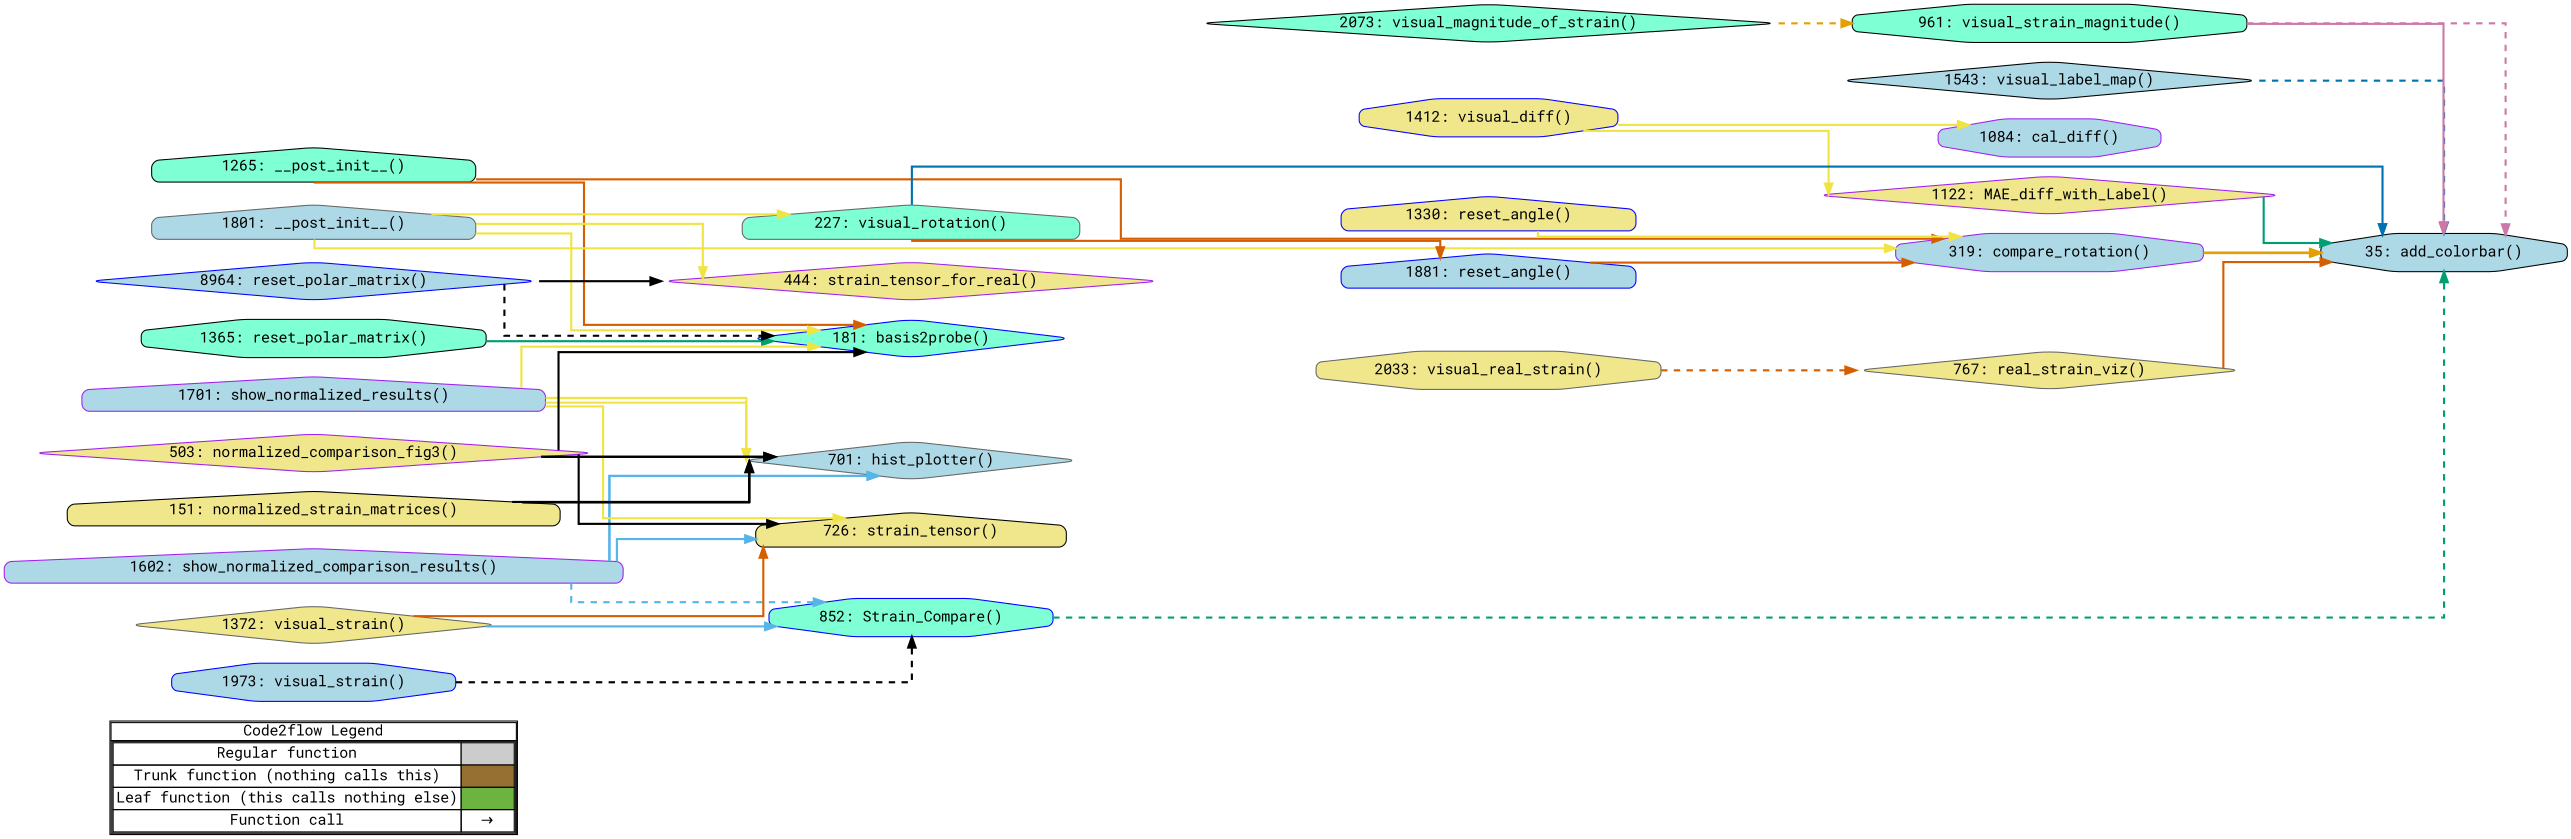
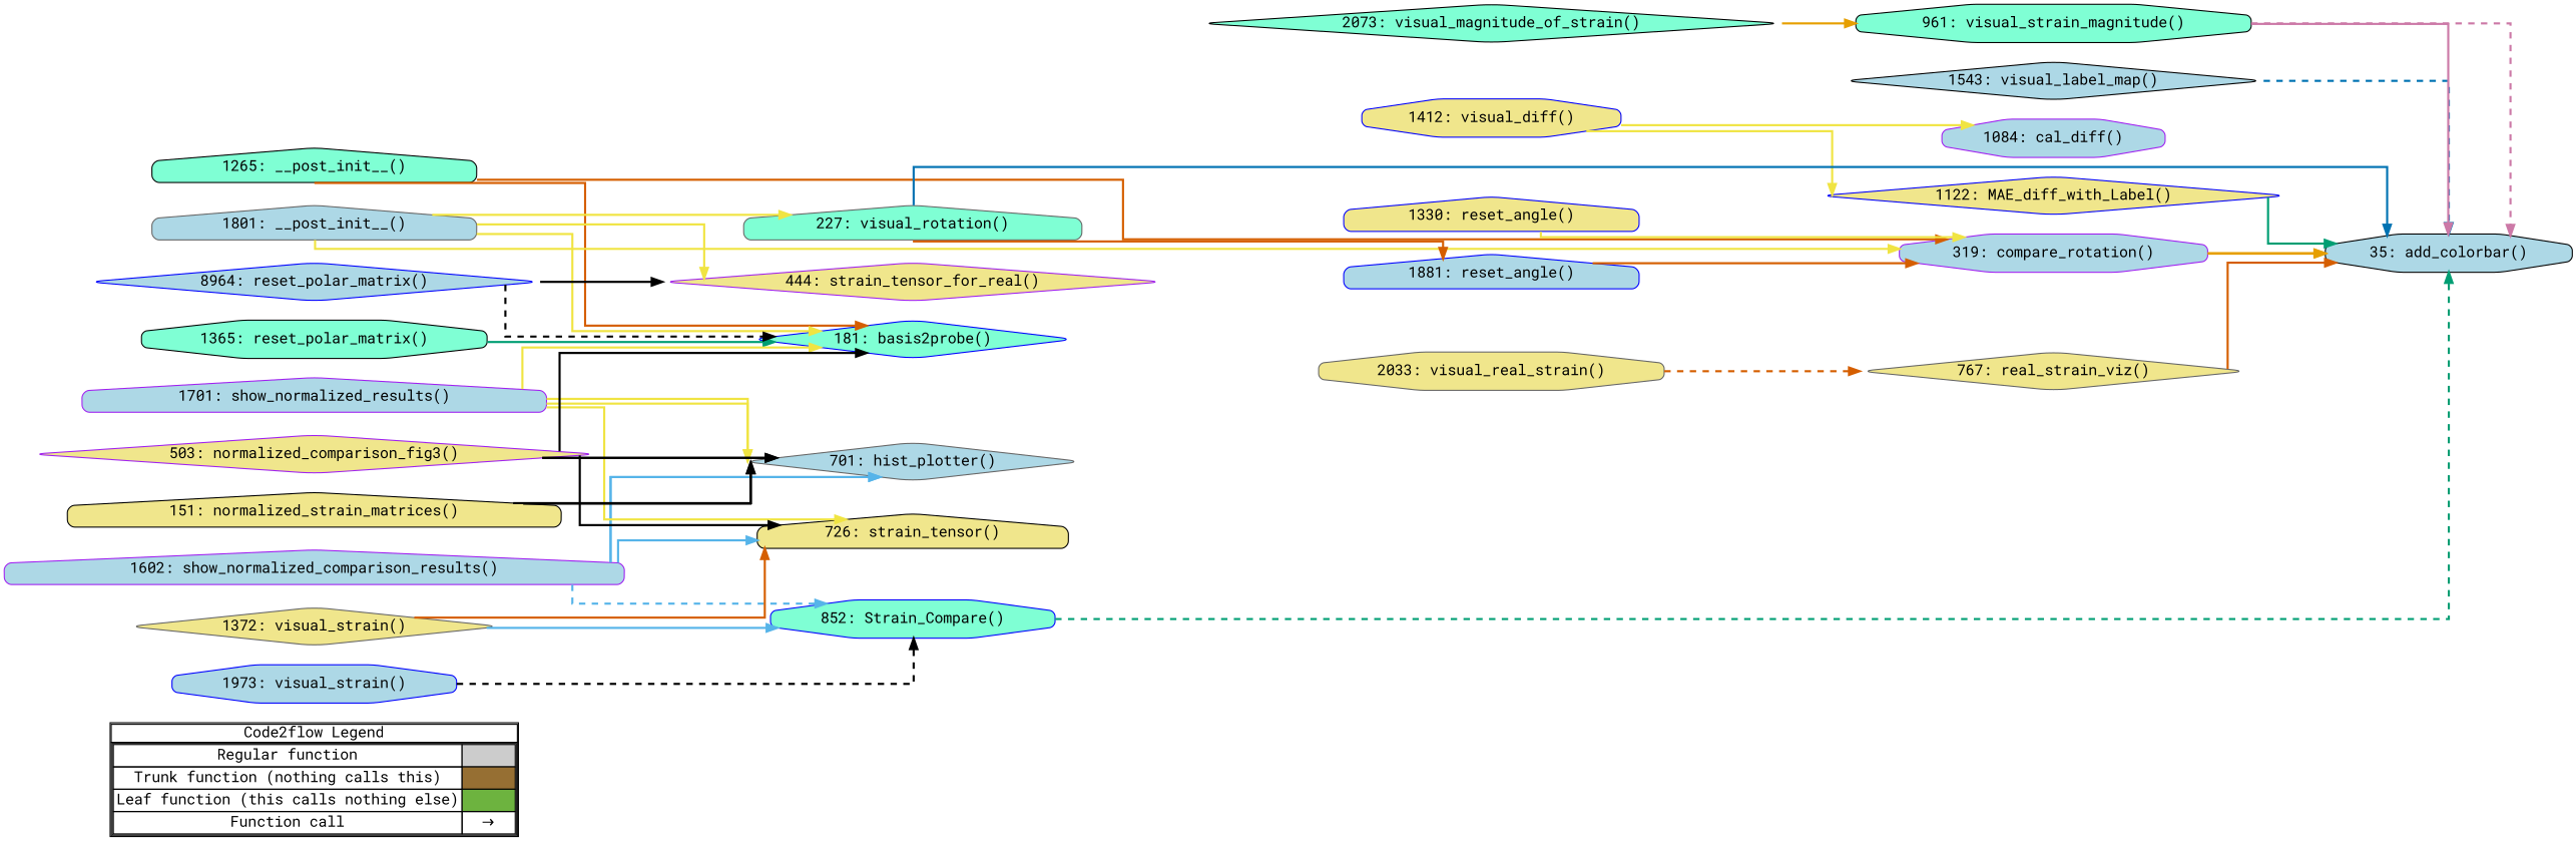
  digraph {
    concentrate=true
    fontname="Roboto Mono"
    rankdir=LR
    splines=ortho
    node [fontname="Roboto Mono" shape=diamond color=black fillcolor=lightblue style="rounded,filled"]
    edge [color="#000000" fontname="Roboto Mono" penwidth=2]
    n1 [label=<         <table cellspacing="0" cellpadding="0" border="1"><tr><td>Code2flow Legend</td></tr><tr><td>         <table cellspacing="0">         <tr><td>Regular function</td><td width="50px" bgcolor='#cccccc'></td></tr>         <tr><td>Trunk function (nothing calls this)</td><td bgcolor='#966F33'></td></tr>         <tr><td>Leaf function (this calls nothing else)</td><td bgcolor='#6db33f'></td></tr>         <tr><td>Function call</td><td><font color='black'>&#8594;</font></td></tr>         </table></td></tr></table>         > margin=0 shape=none color="" fillcolor="" style=""]
    n2 [fillcolor=aquamarine label="1265: __post_init__()" shape=house]
    n3 [color=blue fillcolor=khaki label="1330: reset_angle()" shape=house]
    n4 [fillcolor=aquamarine label="1365: reset_polar_matrix()" shape=octagon]
    n5 [color=purple label="1602: show_normalized_comparison_results()" shape=house]
    n6 [color=purple label="1701: show_normalized_results()" shape=house]
    n7 [color=blue fillcolor=khaki label="1412: visual_diff()" shape=octagon]
    n8 [label="1543: visual_label_map()"]
    n9 [color=gray40 fillcolor=khaki label="1372: visual_strain()"]
    n10 [color=gray40 label="1801: __post_init__()" shape=house]
    n11 [color=blue label="1881: reset_angle()" shape=house]
    n12 [color=blue label="8964: reset_polar_matrix()"]
    n13 [fillcolor=aquamarine label="2073: visual_magnitude_of_strain()"]
    n14 [color=gray40 fillcolor=khaki label="2033: visual_real_strain()" shape=octagon]
    n15 [color=blue label="1973: visual_strain()" shape=octagon]
-   n16 [color=purple fillcolor=khaki label="1122: MAE_diff_with_Label()"]
+   n16 [color=blue fillcolor=khaki label="1122: MAE_diff_with_Label()"]
    n17 [color=blue fillcolor=aquamarine label="852: Strain_Compare()" shape=octagon]
    n18 [label="35: add_colorbar()" shape=octagon]
    n19 [color=blue fillcolor=aquamarine label="181: basis2probe()"]
    n20 [color=purple label="1084: cal_diff()" shape=octagon]
    n21 [color=purple label="319: compare_rotation()" shape=octagon]
    n22 [color=gray40 label="701: hist_plotter()"]
    n23 [color=purple fillcolor=khaki label="503: normalized_comparison_fig3()"]
    n24 [fillcolor=khaki label="151: normalized_strain_matrices()" shape=house]
    n25 [color=gray40 fillcolor=khaki label="767: real_strain_viz()"]
    n26 [fillcolor=khaki label="726: strain_tensor()" shape=house]
    n27 [color=purple fillcolor=khaki label="444: strain_tensor_for_real()"]
    n28 [color=gray40 fillcolor=aquamarine label="227: visual_rotation()" shape=house]
    n29 [fillcolor=aquamarine label="961: visual_strain_magnitude()" shape=octagon]
    subgraph sub_1 {
      label=legend
      rank=min
      n1
    }
    subgraph sub_2 {
      label="File: viz"
      style=dotted
      n16
      n17
      n18
      n19
      n20
      n21
      n22
      n23
      n24
      n25
      n26
      n27
      n28
      n29
      subgraph sub_3 {
        label="Class: visualize_simulate_result"
        style=dotted
        n2
        n3
        n4
        n5
        n6
        n7
        n8
        n9
      }
      subgraph sub_4 {
        label="Class: visualize_real_4dstem"
        style=dotted
        n10
        n11
        n12
        n13
        n14
        n15
      }
    }
    n2 -> n19 [color="#D55E00" style=solid]
    n2 -> n21 [color="#D55E00" style=bold]
    n3 -> n21 [color="#F0E442"]
    n4 -> n19 [color="#009E73" style=solid]
    n5 -> n17 [color="#56B4E9" style=dashed]
    n5 -> n22 [color="#56B4E9" style=bold]
    n5 -> n22 [color="#56B4E9"]
    n5 -> n22 [color="#56B4E9"]
    n5 -> n22 [color="#56B4E9"]
    n5 -> n22 [color="#56B4E9"]
    n5 -> n22 [color="#56B4E9"]
    n5 -> n22 [color="#56B4E9"]
    n5 -> n22 [color="#56B4E9"]
    n5 -> n22 [color="#56B4E9"]
    n5 -> n22 [color="#56B4E9"]
    n5 -> n22 [color="#56B4E9"]
    n5 -> n22 [color="#56B4E9"]
    n5 -> n26 [color="#56B4E9" style=solid]
    n6 -> n19 [color="#F0E442"]
    n6 -> n22 [color="#F0E442"]
    n6 -> n22 [color="#F0E442"]
    n6 -> n22 [color="#F0E442"]
    n6 -> n22 [color="#F0E442"]
    n6 -> n26 [color="#F0E442"]
    n7 -> n16 [color="#F0E442"]
    n7 -> n20 [color="#F0E442"]
    n8 -> n18 [color="#0072B2" style=dashed]
    n9 -> n17 [color="#56B4E9" style=bold]
    n9 -> n26 [color="#D55E00" style=solid]
    n10 -> n19 [color="#F0E442"]
    n10 -> n21 [color="#F0E442"]
    n10 -> n27 [color="#F0E442"]
    n10 -> n28 [color="#F0E442"]
    n11 -> n21 [color="#D55E00" style=bold]
    n12 -> n19 [style=dashed]
    n12 -> n27 [style=bold]
-   n13 -> n29 [color="#E69F00" style=dashed]
+   n13 -> n29 [color="#E69F00" style=solid]
    n14 -> n25 [color="#D55E00" style=dashed]
    n15 -> n17 [style=dashed]
    n16 -> n18 [color="#009E73" style=solid]
    n17 -> n18 [color="#009E73" style=dashed]
    n21 -> n18 [color="#E69F00" style=bold]
    n21 -> n18 [color="#E69F00"]
    n23 -> n19 [style=bold]
    n23 -> n22 [style=solid]
    n23 -> n22
    n23 -> n22
    n23 -> n22
    n23 -> n22
    n23 -> n22
    n23 -> n22
    n23 -> n22
    n23 -> n26 [style=bold]
    n24 -> n22 [style=bold]
    n24 -> n22
    n24 -> n22
    n24 -> n22
    n25 -> n18 [color="#D55E00" style=solid]
    n28 -> n11 [color="#D55E00" style=bold]
    n28 -> n18 [color="#0072B2" style=bold]
    n29 -> n18 [color="#CC79A7" style=dashed]
    n29 -> n18 [color="#CC79A7"]
    n29 -> n18 [color="#CC79A7"]
  }
